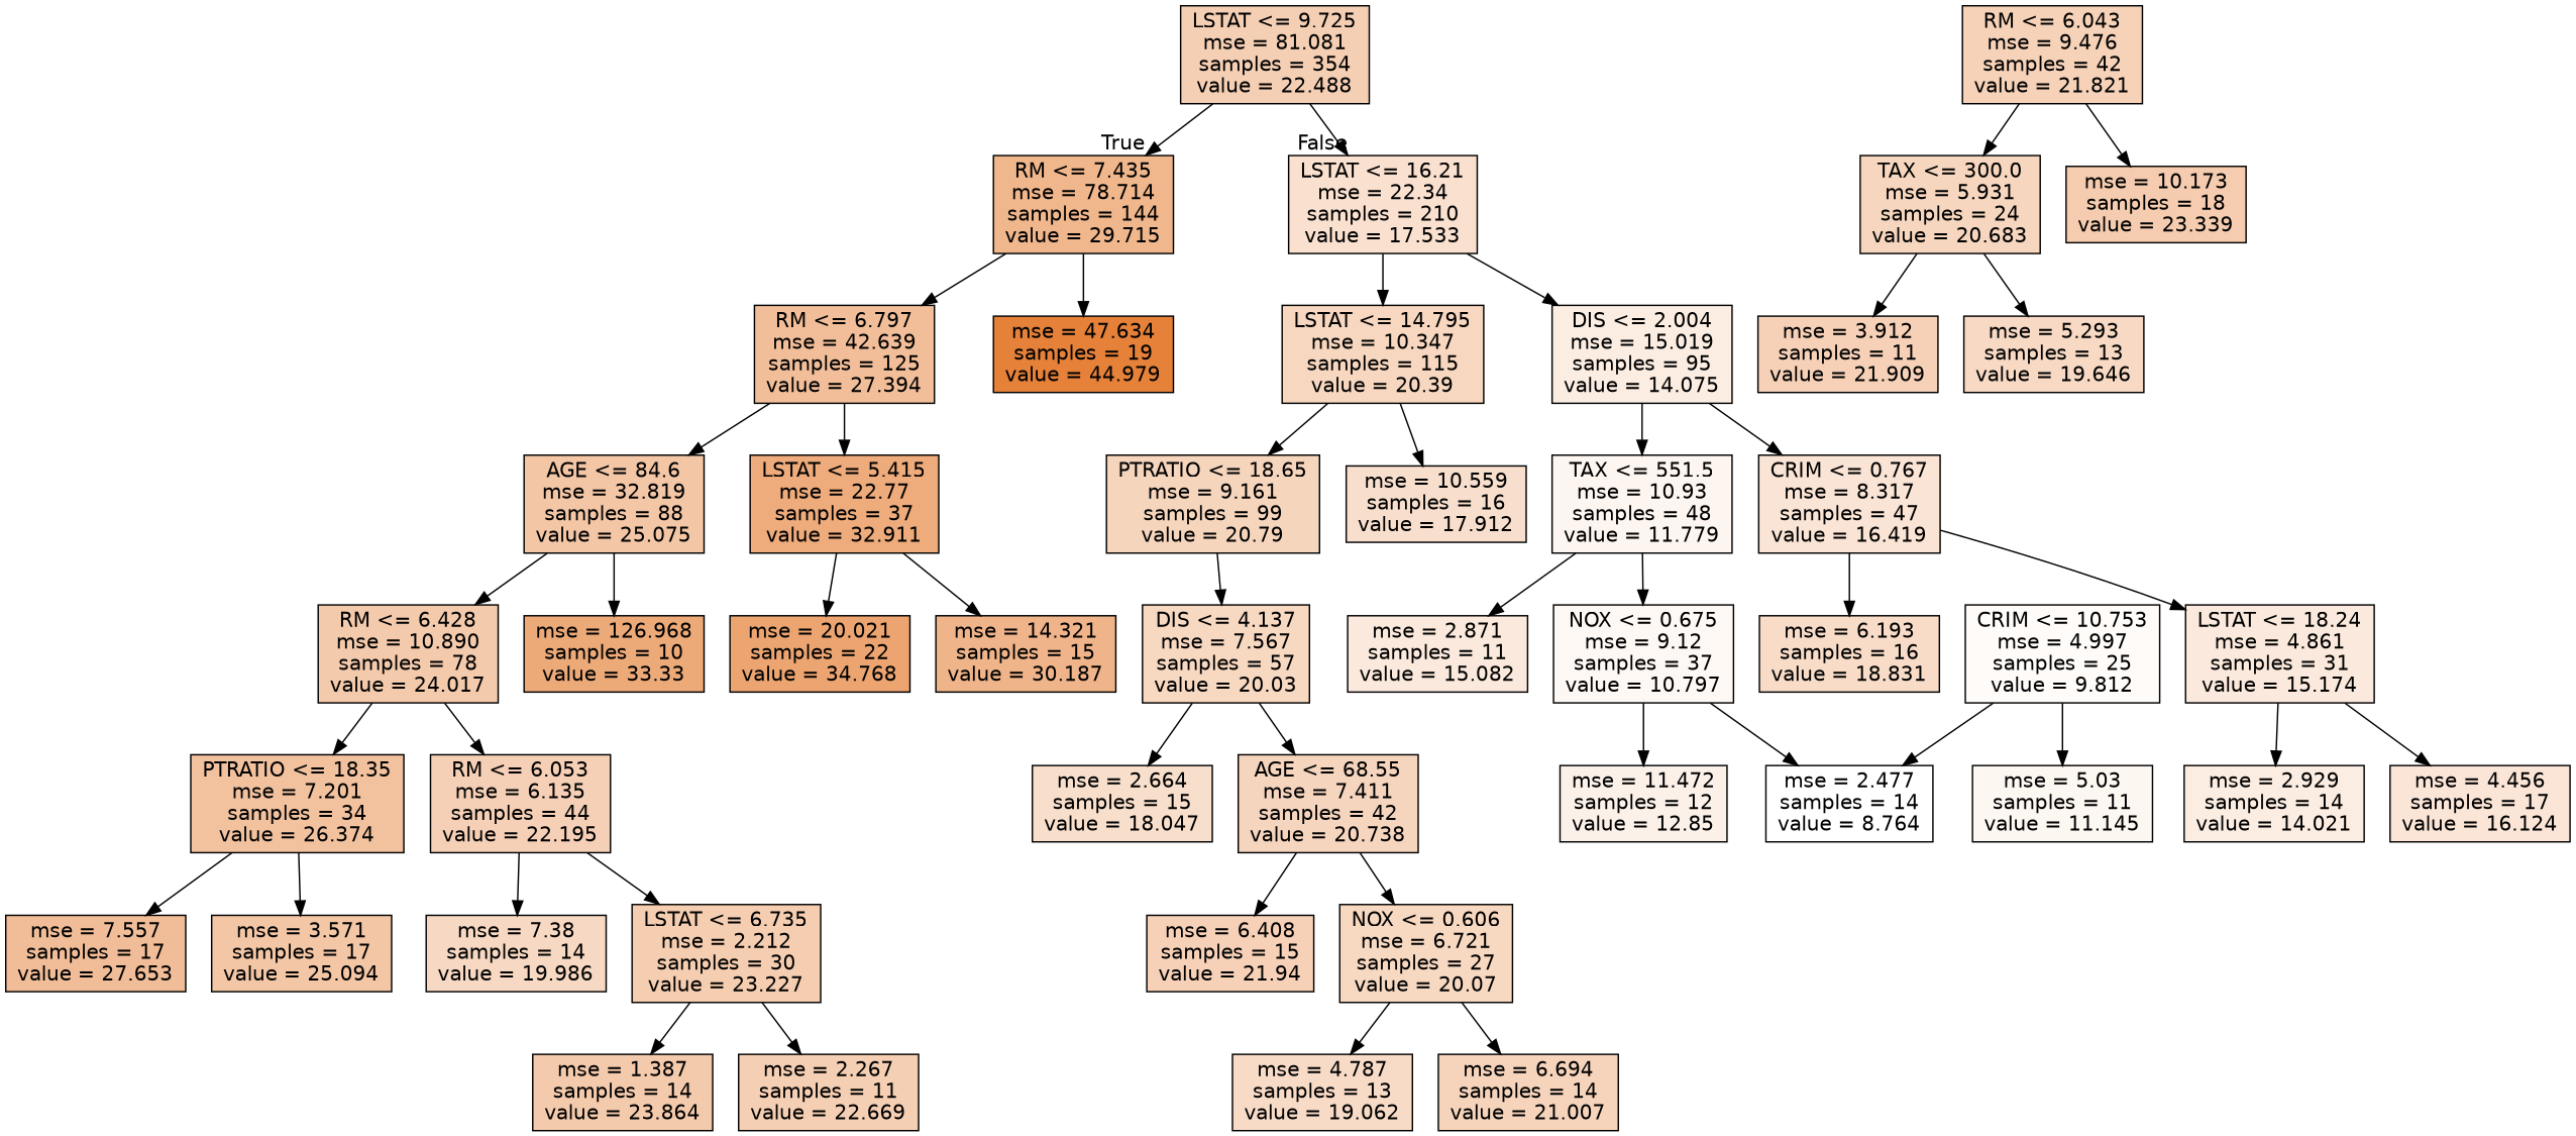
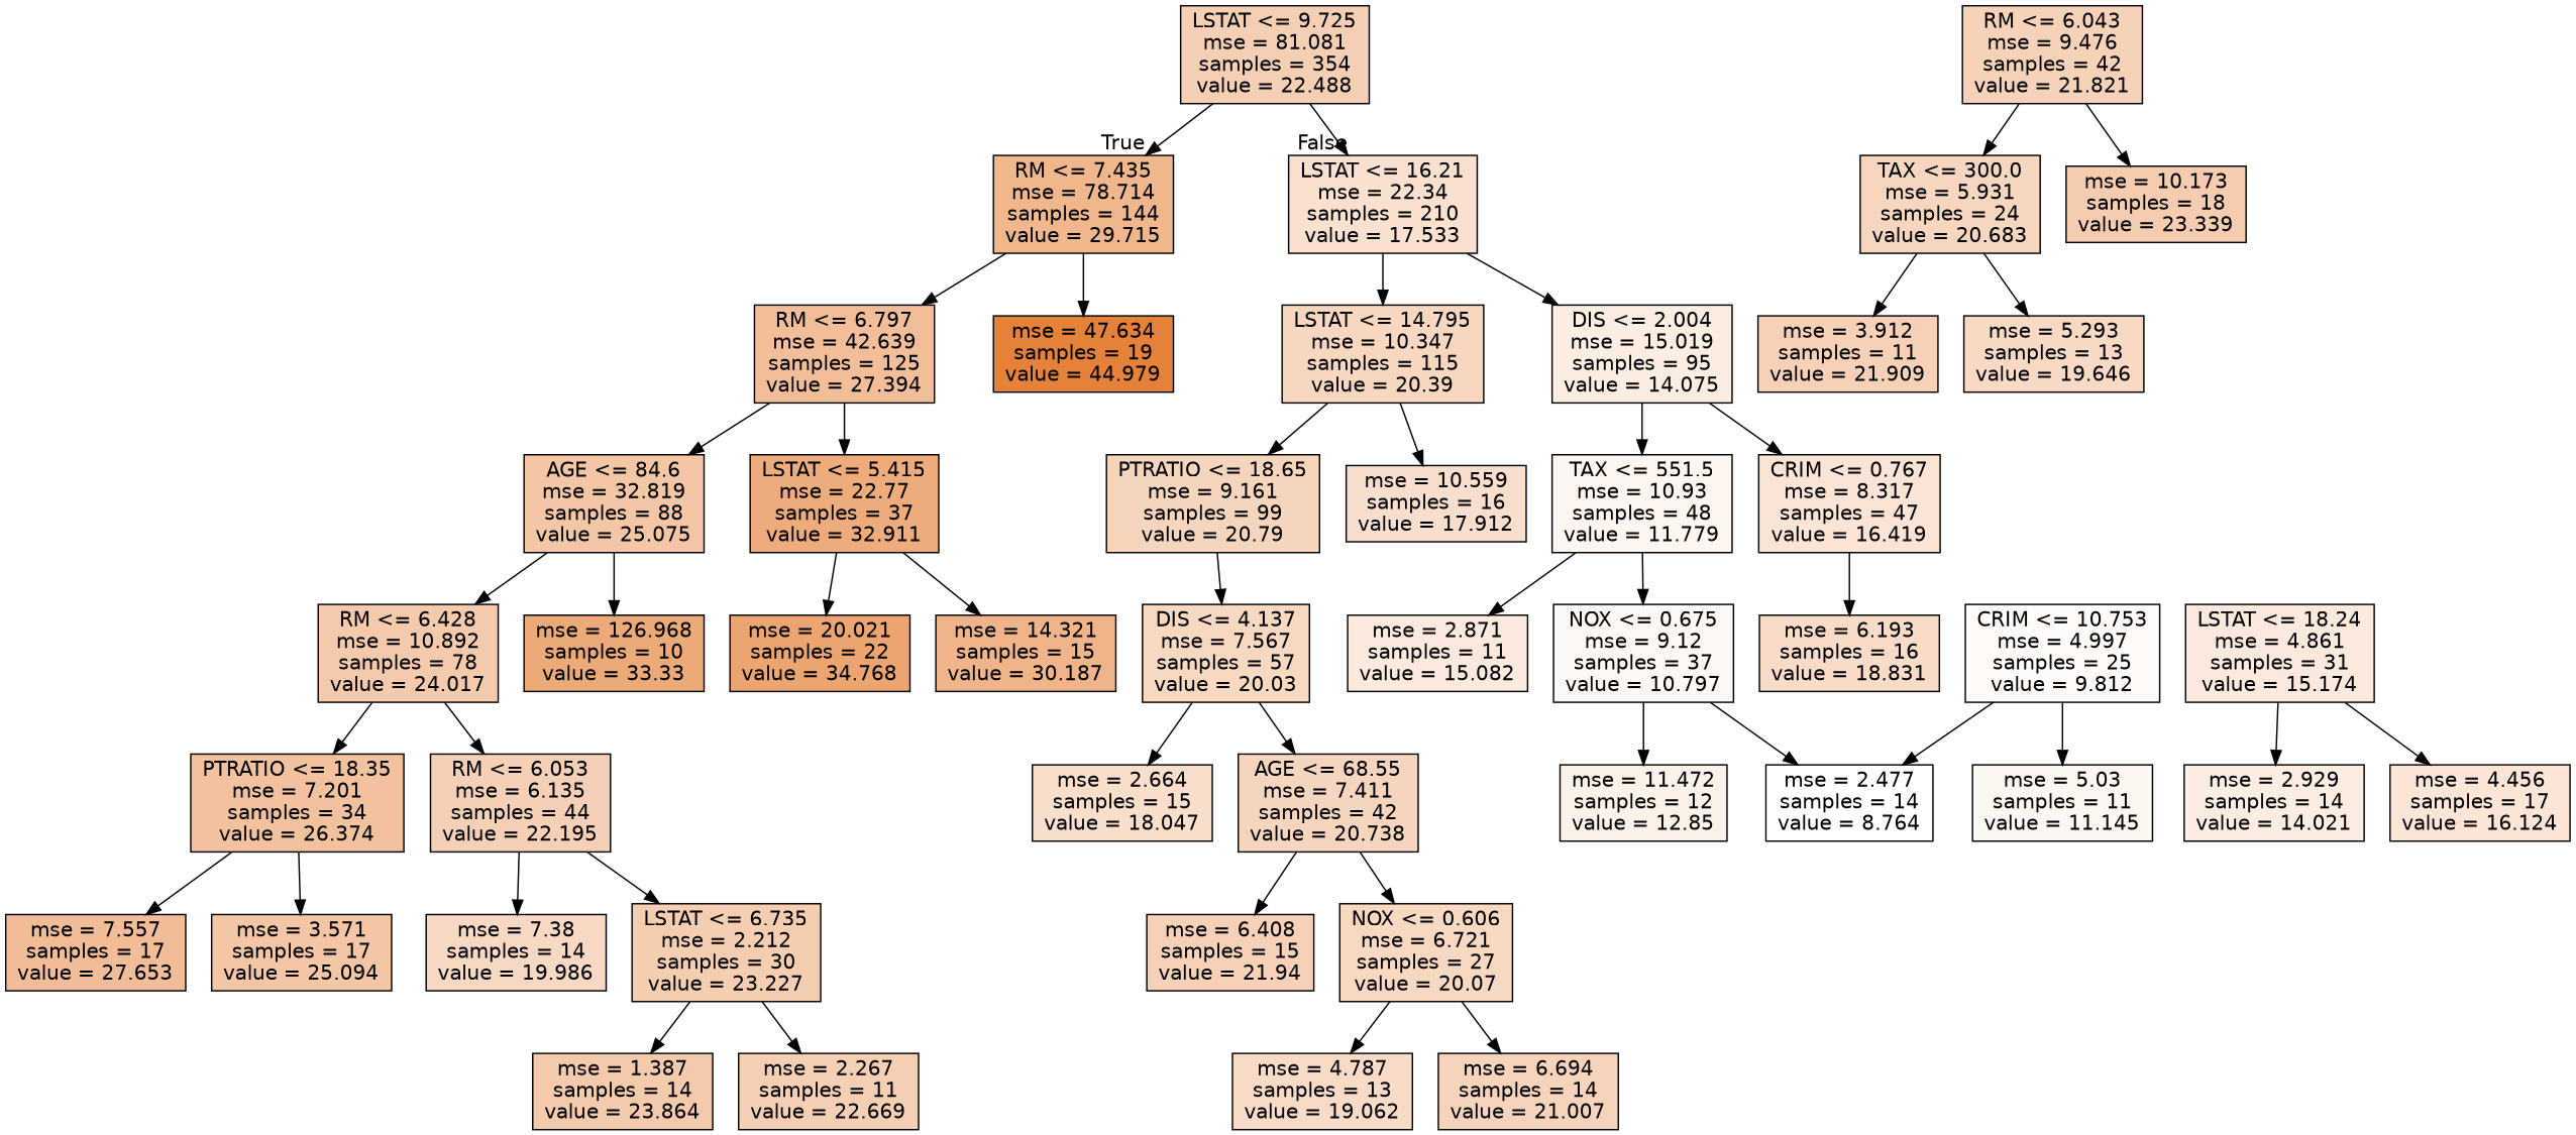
  digraph {
    fontname="DejaVu Sans"
    node [color=black fillcolor="#fbede2" fontname="DejaVu Sans" shape=box style=filled]
    edge [fontname="DejaVu Sans"]
    n1 [fillcolor="#f5cfb4" label="LSTAT <= 9.725\nmse = 81.081\nsamples = 354\nvalue = 22.488"]
    n2 [fillcolor="#f0b68c" label="RM <= 7.435\nmse = 78.714\nsamples = 144\nvalue = 29.715"]
    n3 [fillcolor="#f9e0cf" label="LSTAT <= 16.21\nmse = 22.34\nsamples = 210\nvalue = 17.533"]
    n4 [fillcolor="#f2be99" label="RM <= 6.797\nmse = 42.639\nsamples = 125\nvalue = 27.394"]
    n5 [fillcolor="#e58139" label="mse = 47.634\nsamples = 19\nvalue = 44.979"]
    n6 [fillcolor="#f7d7bf" label="LSTAT <= 14.795\nmse = 10.347\nsamples = 115\nvalue = 20.39"]
    n7 [label="DIS <= 2.004\nmse = 15.019\nsamples = 95\nvalue = 14.075"]
    n8 [fillcolor="#f3c6a6" label="AGE <= 84.6\nmse = 32.819\nsamples = 88\nvalue = 25.075"]
    n9 [fillcolor="#eeab7b" label="LSTAT <= 5.415\nmse = 22.77\nsamples = 37\nvalue = 32.911"]
-   n10 [fillcolor="#f4caac" label="RM <= 6.428\nmse = 10.890\nsamples = 78\nvalue = 24.017"]
+   n10 [fillcolor="#f4caac" label="RM <= 6.428\nmse = 10.892\nsamples = 78\nvalue = 24.017"]
    n11 [fillcolor="#edaa79" label="mse = 126.968\nsamples = 10\nvalue = 33.33"]
    n12 [fillcolor="#eca571" label="mse = 20.021\nsamples = 22\nvalue = 34.768"]
    n13 [fillcolor="#f0b48a" label="mse = 14.321\nsamples = 15\nvalue = 30.187"]
    n14 [fillcolor="#f5d0b6" label="RM <= 6.053\nmse = 6.135\nsamples = 44\nvalue = 22.195"]
    n15 [fillcolor="#f2c29f" label="PTRATIO <= 18.35\nmse = 7.201\nsamples = 34\nvalue = 26.374"]
    n16 [fillcolor="#f7d8c2" label="mse = 7.38\nsamples = 14\nvalue = 19.986"]
    n17 [fillcolor="#f5cdb0" label="LSTAT <= 6.735\nmse = 2.212\nsamples = 30\nvalue = 23.227"]
    n18 [fillcolor="#f1bd98" label="mse = 7.557\nsamples = 17\nvalue = 27.653"]
    n19 [fillcolor="#f3c6a6" label="mse = 3.571\nsamples = 17\nvalue = 25.094"]
    n20 [fillcolor="#f4caac" label="mse = 1.387\nsamples = 14\nvalue = 23.864"]
    n21 [fillcolor="#f5cfb3" label="mse = 2.267\nsamples = 11\nvalue = 22.669"]
    n22 [fillcolor="#f6d5bd" label="PTRATIO <= 18.65\nmse = 9.161\nsamples = 99\nvalue = 20.79"]
    n23 [fillcolor="#f8dfcd" label="mse = 10.559\nsamples = 16\nvalue = 17.912"]
    n24 [fillcolor="#fdf5ef" label="TAX <= 551.5\nmse = 10.93\nsamples = 48\nvalue = 11.779"]
    n25 [fillcolor="#fae4d5" label="CRIM <= 0.767\nmse = 8.317\nsamples = 47\nvalue = 16.419"]
    n26 [fillcolor="#f7d8c1" label="DIS <= 4.137\nmse = 7.567\nsamples = 57\nvalue = 20.03"]
    n27 [fillcolor="#f6d2b8" label="RM <= 6.043\nmse = 9.476\nsamples = 42\nvalue = 21.821"]
    n28 [fillcolor="#f6d6be" label="TAX <= 300.0\nmse = 5.931\nsamples = 24\nvalue = 20.683"]
    n29 [fillcolor="#f5ccaf" label="mse = 10.173\nsamples = 18\nvalue = 23.339"]
    n30 [fillcolor="#f6d5be" label="AGE <= 68.55\nmse = 7.411\nsamples = 42\nvalue = 20.738"]
    n31 [fillcolor="#f8dfcc" label="mse = 2.664\nsamples = 15\nvalue = 18.047"]
    n32 [fillcolor="#f6d1b7" label="mse = 3.912\nsamples = 11\nvalue = 21.909"]
    n33 [fillcolor="#f7d9c4" label="mse = 5.293\nsamples = 13\nvalue = 19.646"]
    n34 [fillcolor="#f6d1b7" label="mse = 6.408\nsamples = 15\nvalue = 21.94"]
    n35 [fillcolor="#f7d8c1" label="NOX <= 0.606\nmse = 6.721\nsamples = 27\nvalue = 20.07"]
    n36 [fillcolor="#f8dbc7" label="mse = 4.787\nsamples = 13\nvalue = 19.062"]
    n37 [fillcolor="#f6d4bc" label="mse = 6.694\nsamples = 14\nvalue = 21.007"]
    n38 [fillcolor="#fae9dc" label="mse = 2.871\nsamples = 11\nvalue = 15.082"]
    n39 [fillcolor="#fef8f4" label="NOX <= 0.675\nmse = 9.12\nsamples = 37\nvalue = 10.797"]
    n40 [fillcolor="#f8dcc8" label="mse = 6.193\nsamples = 16\nvalue = 18.831"]
    n41 [fillcolor="#fae9dc" label="LSTAT <= 18.24\nmse = 4.861\nsamples = 31\nvalue = 15.174"]
    n42 [fillcolor="#fcf1e9" label="mse = 11.472\nsamples = 12\nvalue = 12.85"]
    n43 [fillcolor="#ffffff" label="mse = 2.477\nsamples = 14\nvalue = 8.764"]
    n44 [fillcolor="#fefbf9" label="CRIM <= 10.753\nmse = 4.997\nsamples = 25\nvalue = 9.812"]
    n45 [fillcolor="#fdf7f2" label="mse = 5.03\nsamples = 11\nvalue = 11.145"]
    n46 [fillcolor="#fae5d7" label="mse = 4.456\nsamples = 17\nvalue = 16.124"]
    n47 [label="mse = 2.929\nsamples = 14\nvalue = 14.021"]
    n1 -> n2 [headlabel=True labelangle=45 labeldistance=2.5]
    n1 -> n3 [headlabel=False labelangle=-45 labeldistance=2.5]
    n2 -> n4
    n2 -> n5
    n3 -> n6
    n3 -> n7
    n4 -> n8
    n4 -> n9
    n6 -> n22
    n6 -> n23
    n7 -> n24
    n7 -> n25
    n8 -> n10
    n8 -> n11
    n9 -> n12
    n9 -> n13
    n10 -> n14
    n10 -> n15
    n14 -> n16
    n14 -> n17
    n15 -> n18
    n15 -> n19
    n17 -> n20
    n17 -> n21
    n22 -> n26
    n24 -> n38
    n24 -> n39
    n25 -> n40
-   n25 -> n41
    n26 -> n30
    n26 -> n31
    n27 -> n28
    n27 -> n29
    n28 -> n32
    n28 -> n33
    n30 -> n34
    n30 -> n35
    n35 -> n36
    n35 -> n37
    n39 -> n42
    n39 -> n43
    n41 -> n46
    n41 -> n47
    n44 -> n43
    n44 -> n45
  }
